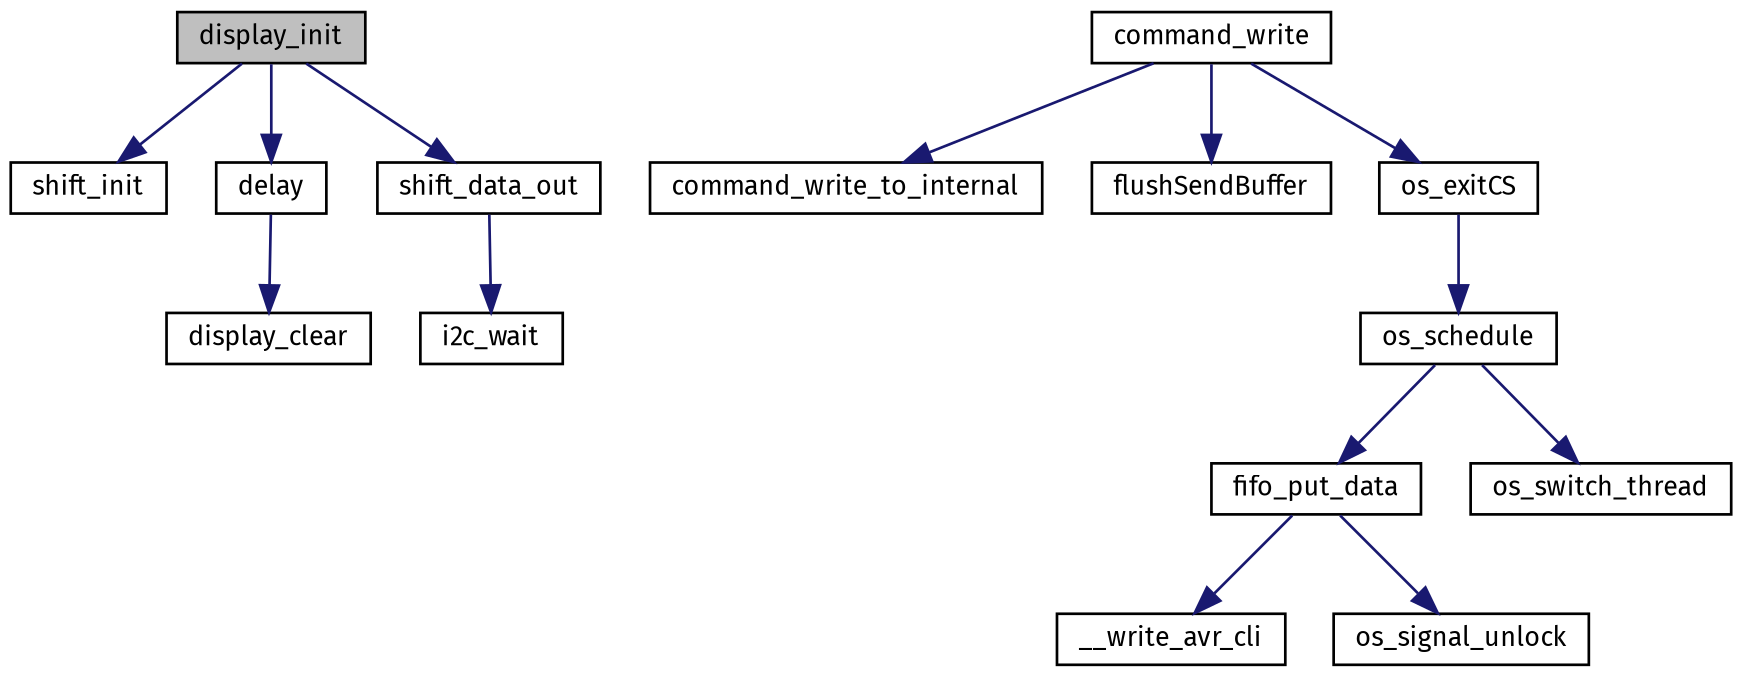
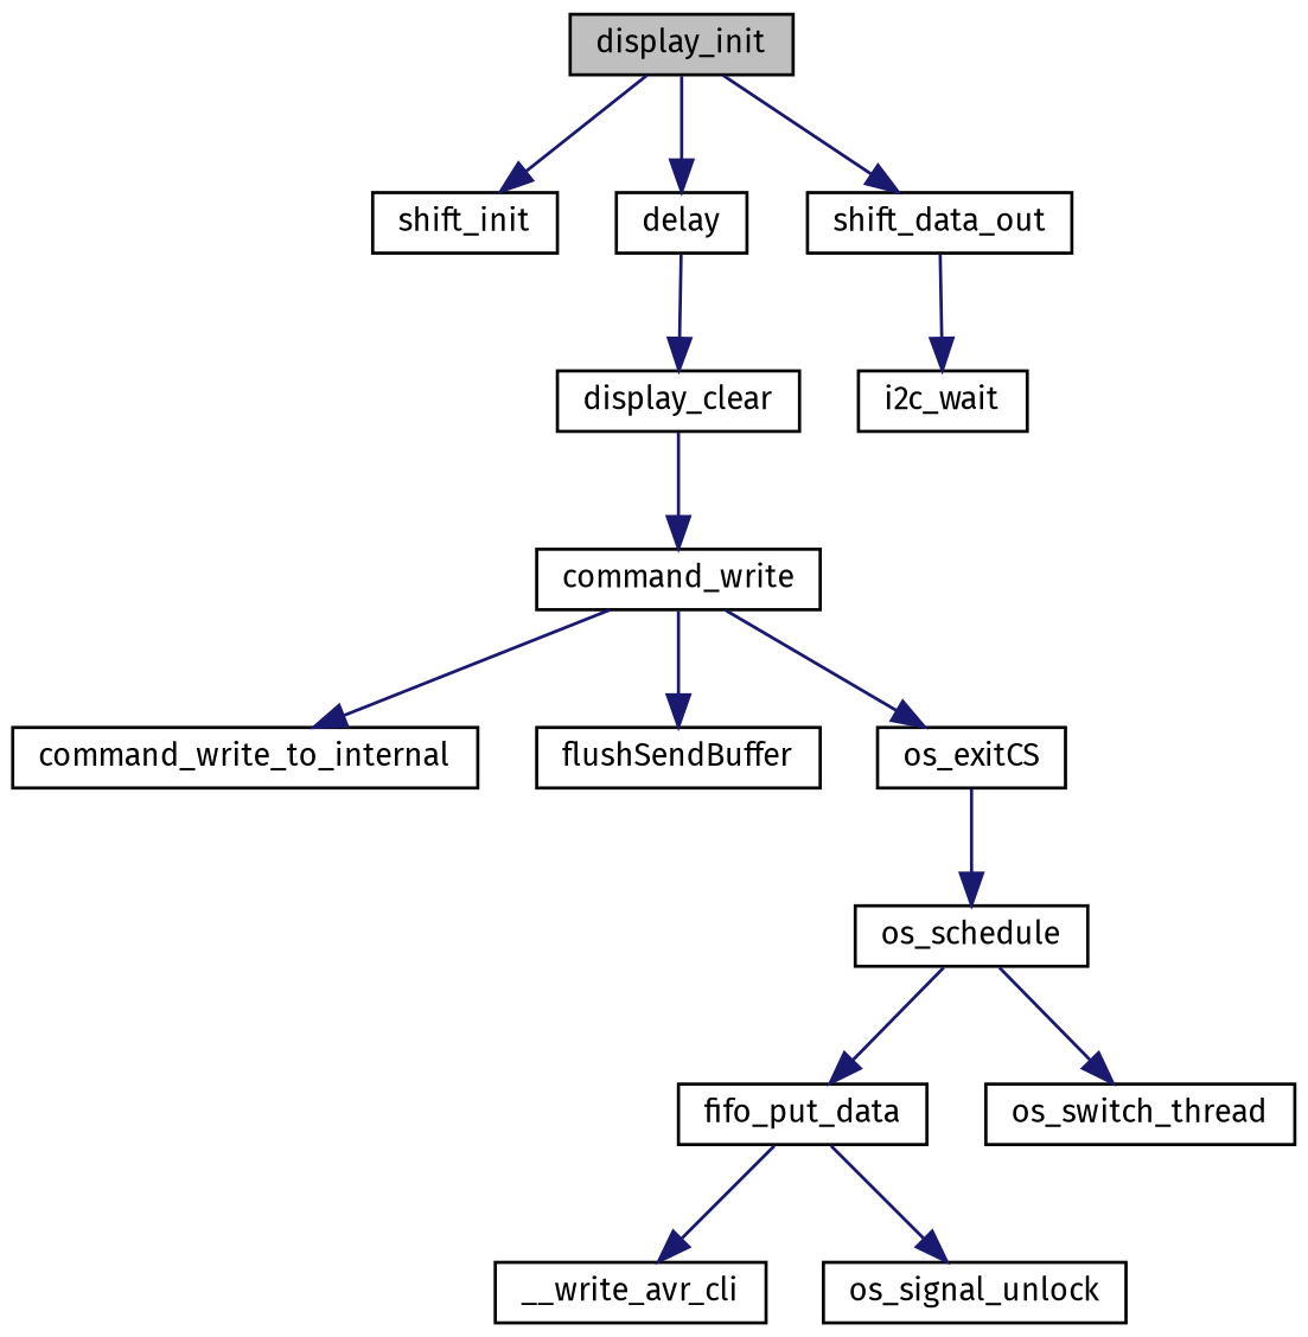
  digraph {
    fontname="Fira Sans"
    rankdir=TB
    node [color=black fillcolor=white fontname="Fira Sans" fontsize=10 shape=record style=filled]
    edge [color=midnightblue fontname="Fira Sans" fontsize=10 labelfontname=Helvetica labelfontsize=10 style=solid]
    n1 [fillcolor=grey75 fontcolor=black height=0.2 label=display_init width=0.4]
    n2 [height=0.2 label=shift_init width=0.4]
    n3 [height=0.2 label=delay width=0.4]
    n4 [height=0.2 label=shift_data_out width=0.4]
    n5 [height=0.2 label=display_clear width=0.4]
    n6 [height=0.2 label=i2c_wait width=0.4]
    n7 [height=0.2 label=command_write width=0.4]
    n8 [height=0.2 label=command_write_to_internal width=0.4]
    n9 [height=0.2 label=flushSendBuffer width=0.4]
    n10 [height=0.2 label=os_exitCS width=0.4]
    n11 [height=0.2 label=os_schedule width=0.4]
    n12 [height=0.2 label=fifo_put_data width=0.4]
    n13 [height=0.2 label=os_switch_thread width=0.4]
    n14 [height=0.2 label=__write_avr_cli width=0.4]
    n15 [height=0.2 label=os_signal_unlock width=0.4]
    n1 -> n2
    n1 -> n3
    n1 -> n4
    n3 -> n5
    n4 -> n6
+   n5 -> n7
    n7 -> n8
    n7 -> n9
    n7 -> n10
    n10 -> n11
    n11 -> n12
    n11 -> n13
    n12 -> n14
    n12 -> n15
  }
